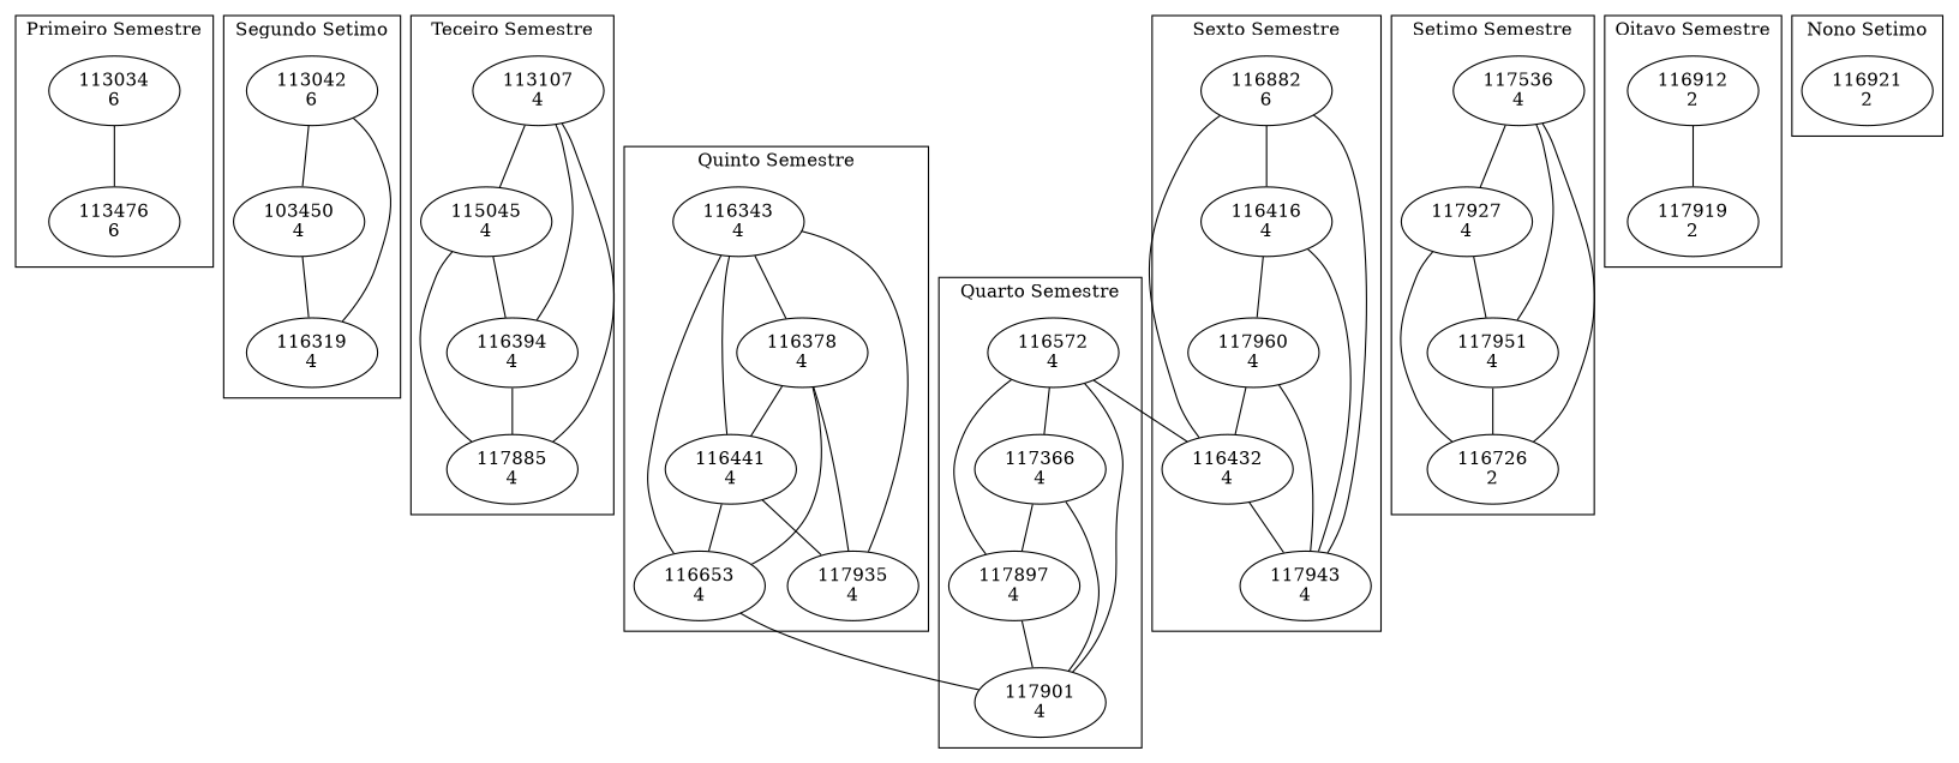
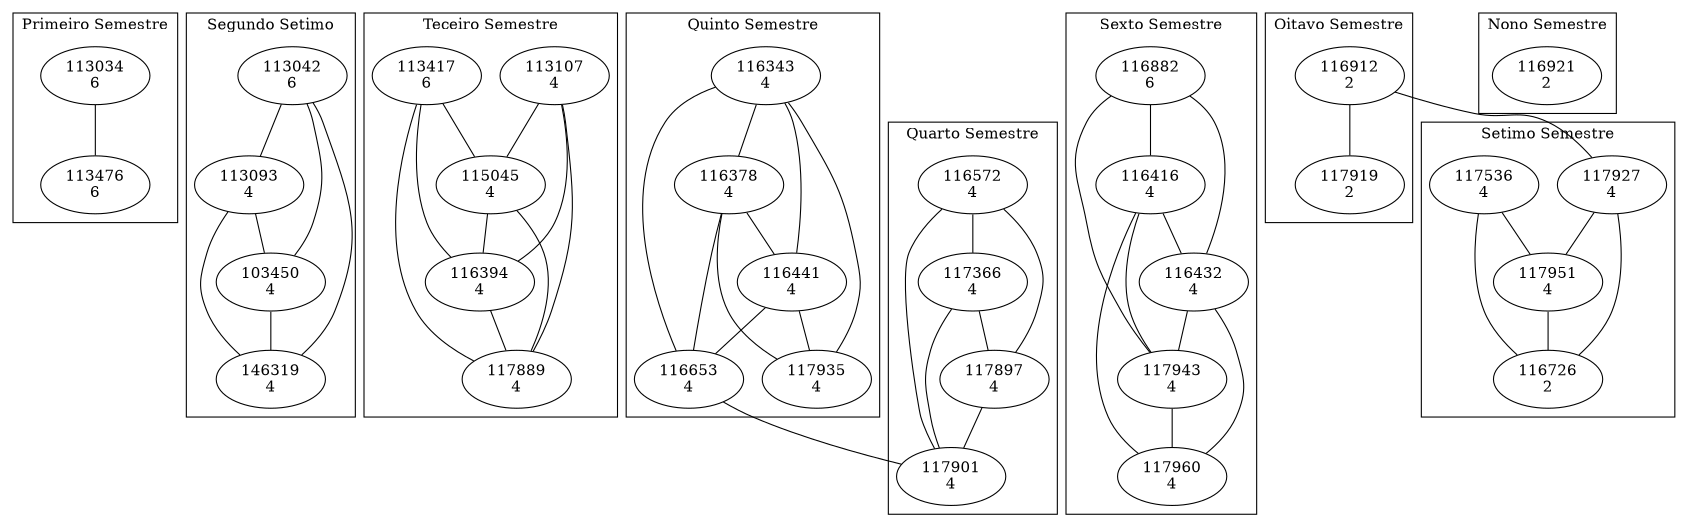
  graph {
    n1 [label="113034\n6\n"]
    n2 [label="113476\n6\n"]
+   n3 [label="113093\n4\n"]
    n4 [label="103450\n4\n"]
-   n5 [label="116319\n4\n"]
+   n5 [label="146319\n4\n"]
    n6 [label="113042\n6\n"]
    n7 [label="113107\n4\n"]
    n8 [label="115045\n4\n"]
    n9 [label="116394\n4\n"]
-   n10 [label="117885\n4\n"]
+   n10 [label="117889\n4\n"]
+   n11 [label="113417\n6\n"]
    n12 [label="117366\n4\n"]
    n13 [label="117897\n4\n"]
    n14 [label="117901\n4\n"]
    n15 [label="116572\n4\n"]
    n16 [label="116378\n4\n"]
    n17 [label="116441\n4\n"]
    n18 [label="116653\n4\n"]
    n19 [label="117935\n4\n"]
    n20 [label="116343\n4\n"]
    n21 [label="116416\n4\n"]
    n22 [label="116432\n4\n"]
    n23 [label="117943\n4\n"]
    n24 [label="117960\n4\n"]
    n25 [label="116882\n6\n"]
    n26 [label="117927\n4\n"]
    n27 [label="117951\n4\n"]
    n28 [label="116726\n2\n"]
    n29 [label="117536\n4\n"]
    n30 [label="116912\n2\n"]
    n31 [label="117919\n2\n"]
    n32 [label="116921\n2\n"]
    subgraph cluster_1 {
      color=black
      label="Primeiro Semestre"
      n1
      n2
    }
    subgraph cluster_2 {
      color=black
      label="Segundo Setimo"
      n6
      subgraph sub_3 {
        color=black
        label="Segundo Semestre"
+       n3
        n4
        n5
      }
    }
    subgraph cluster_4 {
      color=black
      label="Teceiro Semestre"
+     n11
      subgraph sub_5 {
        color=black
        label="Teceiro Semestre"
        n7
        n8
        n9
        n10
      }
    }
    subgraph cluster_6 {
      color=black
      label="Quarto Semestre"
      n15
      subgraph sub_7 {
        color=black
        label="Quarto Semestre"
        n12
        n13
        n14
      }
    }
    subgraph cluster_8 {
      color=black
      label="Quinto Semestre"
      n20
      subgraph sub_9 {
        color=black
        label="Quinto Semestre"
        n16
        n17
        n18
        n19
      }
    }
    subgraph cluster_10 {
      color=black
      label="Sexto Semestre"
      n25
      subgraph sub_11 {
        color=black
        label="Sexto Semestre"
        n21
        n22
        n23
        n24
      }
    }
    subgraph cluster_12 {
      color=black
      label="Setimo Semestre"
      n29
      subgraph sub_13 {
        color=black
        label="Setimo Semestre"
        n26
        n27
        n28
      }
    }
    subgraph cluster_14 {
      color=black
      label="Oitavo Semestre"
      n30
      n31
    }
    subgraph cluster_15 {
      color=black
-     label="Nono Setimo"
+     label="Nono Semestre"
      n32
    }
    n1 -- n2
+   n3 -- n4
+   n3 -- n5
    n4 -- n5
+   n6 -- n3
    n6 -- n4
    n6 -- n5
    n7 -- n8
    n7 -- n9
    n8 -- n9
    n8 -- n10
    n9 -- n10
    n10 -- n7
+   n11 -- n8
+   n11 -- n9
+   n11 -- n10
    n12 -- n13
    n13 -- n14
    n14 -- n12
    n15 -- n12
    n15 -- n13
    n15 -- n14
    n16 -- n17
    n16 -- n18
    n17 -- n18
    n17 -- n19
    n18 -- n14
    n19 -- n16
    n20 -- n16
    n20 -- n17
    n20 -- n18
    n20 -- n19
-   n15 -- n22
+   n21 -- n22
    n21 -- n24
    n22 -- n23
    n23 -- n21
    n23 -- n24
    n24 -- n22
    n25 -- n21
    n25 -- n22
    n25 -- n23
    n26 -- n27
    n26 -- n28
    n27 -- n28
-   n29 -- n26
+   n30 -- n26
    n29 -- n27
    n29 -- n28
    n30 -- n31
  }
